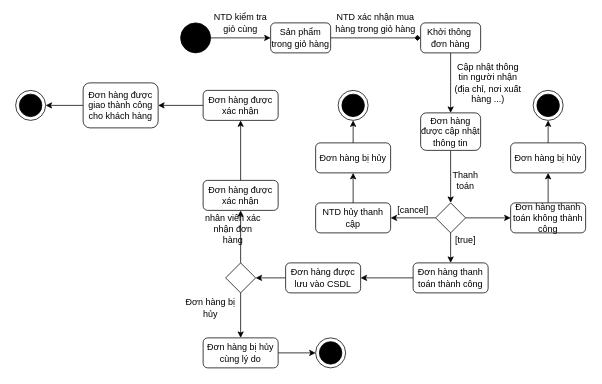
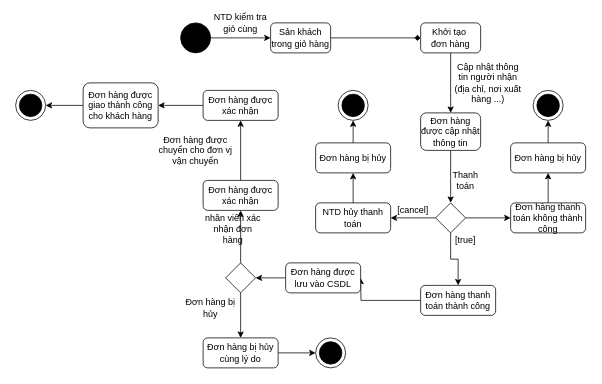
  <mxCell id="0" />
  <mxCell id="1" parent="0" />
  <mxCell id="2" style="edgeStyle=orthogonalEdgeStyle;rounded=0;orthogonalLoop=1;jettySize=auto;html=1;exitX=1;exitY=0.5;exitDx=0;exitDy=0;entryX=0;entryY=0.5;entryDx=0;entryDy=0;endArrow=diamond;" edge="1" parent="1" source="3" target="9"><mxGeometry relative="1" as="geometry" /></mxCell>
- <mxCell id="3" value="Sản phẩm trong giỏ hàng" style="shape=rect;rounded=1;html=1;whiteSpace=wrap;align=center;" vertex="1" parent="1"><mxGeometry x="360" y="30" width="80" height="40" as="geometry" /></mxCell>
+ <mxCell id="3" value="Sản khách trong giỏ hàng" style="shape=rect;rounded=1;html=1;whiteSpace=wrap;align=center;" vertex="1" parent="1"><mxGeometry x="360" y="30" width="80" height="40" as="geometry" /></mxCell>
  <mxCell id="4" style="edgeStyle=orthogonalEdgeStyle;rounded=0;orthogonalLoop=1;jettySize=auto;html=1;exitX=1;exitY=0.5;exitDx=0;exitDy=0;entryX=0;entryY=0.5;entryDx=0;entryDy=0;" edge="1" parent="1" source="5" target="3"><mxGeometry relative="1" as="geometry" /></mxCell>
  <mxCell id="5" value="" style="shape=ellipse;html=1;fillColor=#000000;fontSize=18;fontColor=#ffffff;" vertex="1" parent="1"><mxGeometry x="240" y="30" width="40" height="40" as="geometry" /></mxCell>
- <mxCell id="6" value="NTD xác nhận mua hàng trong giỏ hàng" style="text;html=1;strokeColor=none;fillColor=none;align=center;verticalAlign=middle;whiteSpace=wrap;rounded=0;" vertex="1" parent="1"><mxGeometry x="445" y="20" width="110" height="20" as="geometry" /></mxCell>
  <mxCell id="7" value="NTD kiểm tra giỏ cùng" style="text;html=1;strokeColor=none;fillColor=none;align=center;verticalAlign=middle;whiteSpace=wrap;rounded=0;" vertex="1" parent="1"><mxGeometry x="280" y="20" width="80" height="20" as="geometry" /></mxCell>
  <mxCell id="8" style="edgeStyle=orthogonalEdgeStyle;rounded=0;orthogonalLoop=1;jettySize=auto;html=1;exitX=0.5;exitY=1;exitDx=0;exitDy=0;" edge="1" parent="1" source="9"><mxGeometry relative="1" as="geometry"><mxPoint x="600" y="150" as="targetPoint" /></mxGeometry></mxCell>
- <mxCell id="9" value="Khởi thông&amp;nbsp;&lt;br&gt;đơn hàng" style="shape=rect;rounded=1;html=1;whiteSpace=wrap;align=center;" vertex="1" parent="1"><mxGeometry x="560" y="30" width="80" height="40" as="geometry" /></mxCell>
+ <mxCell id="9" value="Khởi tạo&amp;nbsp;&lt;br&gt;đơn hàng" style="shape=rect;rounded=1;html=1;whiteSpace=wrap;align=center;" vertex="1" parent="1"><mxGeometry x="560" y="30" width="80" height="40" as="geometry" /></mxCell>
  <mxCell id="10" value="Cập nhật thông tin người nhận (địa chỉ, nơi xuất hàng ...)" style="text;html=1;strokeColor=none;fillColor=none;align=center;verticalAlign=middle;whiteSpace=wrap;rounded=0;" vertex="1" parent="1"><mxGeometry x="600" y="100" width="100" height="20" as="geometry" /></mxCell>
  <mxCell id="11" style="edgeStyle=orthogonalEdgeStyle;rounded=0;orthogonalLoop=1;jettySize=auto;html=1;exitX=0.5;exitY=1;exitDx=0;exitDy=0;" edge="1" parent="1" source="12"><mxGeometry relative="1" as="geometry"><mxPoint x="600" y="270" as="targetPoint" /></mxGeometry></mxCell>
  <mxCell id="12" value="Đơn hàng được cập nhật thông tin" style="shape=rect;rounded=1;html=1;whiteSpace=wrap;align=center;" vertex="1" parent="1"><mxGeometry x="560" y="150" width="80" height="50" as="geometry" /></mxCell>
  <mxCell id="13" style="edgeStyle=orthogonalEdgeStyle;rounded=0;orthogonalLoop=1;jettySize=auto;html=1;exitX=1;exitY=0.5;exitDx=0;exitDy=0;entryX=0;entryY=0.5;entryDx=0;entryDy=0;" edge="1" parent="1" source="16" target="19"><mxGeometry relative="1" as="geometry" /></mxCell>
  <mxCell id="14" style="edgeStyle=orthogonalEdgeStyle;rounded=0;orthogonalLoop=1;jettySize=auto;html=1;exitX=0.5;exitY=1;exitDx=0;exitDy=0;entryX=0.5;entryY=0;entryDx=0;entryDy=0;" edge="1" parent="1" source="16" target="24"><mxGeometry relative="1" as="geometry" /></mxCell>
  <mxCell id="15" style="edgeStyle=orthogonalEdgeStyle;rounded=0;orthogonalLoop=1;jettySize=auto;html=1;exitX=0;exitY=0.5;exitDx=0;exitDy=0;entryX=1;entryY=0.5;entryDx=0;entryDy=0;" edge="1" parent="1" source="16" target="27"><mxGeometry relative="1" as="geometry" /></mxCell>
  <mxCell id="16" value="" style="rhombus;whiteSpace=wrap;html=1;" vertex="1" parent="1"><mxGeometry x="580" y="270" width="40" height="40" as="geometry" /></mxCell>
  <mxCell id="17" value="Thanh toán" style="text;html=1;strokeColor=none;fillColor=none;align=center;verticalAlign=middle;whiteSpace=wrap;rounded=0;" vertex="1" parent="1"><mxGeometry x="600" y="230" width="40" height="20" as="geometry" /></mxCell>
  <mxCell id="18" style="edgeStyle=orthogonalEdgeStyle;rounded=0;orthogonalLoop=1;jettySize=auto;html=1;exitX=0.5;exitY=0;exitDx=0;exitDy=0;" edge="1" parent="1" source="19"><mxGeometry relative="1" as="geometry"><mxPoint x="730" y="230" as="targetPoint" /></mxGeometry></mxCell>
  <mxCell id="19" value="Đơn hàng thanh toán không thành công" style="shape=rect;rounded=1;html=1;whiteSpace=wrap;align=center;" vertex="1" parent="1"><mxGeometry x="680" y="270" width="100" height="40" as="geometry" /></mxCell>
  <mxCell id="20" style="edgeStyle=orthogonalEdgeStyle;rounded=0;orthogonalLoop=1;jettySize=auto;html=1;exitX=0.5;exitY=0;exitDx=0;exitDy=0;entryX=0.5;entryY=1;entryDx=0;entryDy=0;entryPerimeter=0;" edge="1" parent="1" source="21" target="22"><mxGeometry relative="1" as="geometry" /></mxCell>
  <mxCell id="21" value="Đơn hàng bị hủy" style="shape=rect;rounded=1;html=1;whiteSpace=wrap;align=center;" vertex="1" parent="1"><mxGeometry x="680" y="190" width="100" height="40" as="geometry" /></mxCell>
  <mxCell id="22" value="" style="shape=mxgraph.sysml.actFinal;html=1;verticalLabelPosition=bottom;labelBackgroundColor=#ffffff;verticalAlign=top;" vertex="1" parent="1"><mxGeometry x="710" y="120" width="40" height="40" as="geometry" /></mxCell>
  <mxCell id="23" style="edgeStyle=orthogonalEdgeStyle;rounded=0;orthogonalLoop=1;jettySize=auto;html=1;exitX=0;exitY=0.5;exitDx=0;exitDy=0;" edge="1" parent="1" source="24"><mxGeometry relative="1" as="geometry"><mxPoint x="480" y="370" as="targetPoint" /></mxGeometry></mxCell>
- <mxCell id="24" value="Đơn hàng thanh toán thành công" style="shape=rect;rounded=1;html=1;whiteSpace=wrap;align=center;" vertex="1" parent="1"><mxGeometry x="550" y="350" width="100" height="40" as="geometry" /></mxCell>
+ <mxCell id="24" value="Đơn hàng thanh toán thành công" style="shape=rect;rounded=1;html=1;whiteSpace=wrap;align=center;" vertex="1" parent="1"><mxGeometry x="560" y="380" width="100" height="40" as="geometry" /></mxCell>
  <mxCell id="25" value="[true]" style="text;html=1;strokeColor=none;fillColor=none;align=center;verticalAlign=middle;whiteSpace=wrap;rounded=0;" vertex="1" parent="1"><mxGeometry x="600" y="310" width="40" height="20" as="geometry" /></mxCell>
  <mxCell id="26" style="edgeStyle=orthogonalEdgeStyle;rounded=0;orthogonalLoop=1;jettySize=auto;html=1;exitX=0.5;exitY=0;exitDx=0;exitDy=0;entryX=0.5;entryY=1;entryDx=0;entryDy=0;" edge="1" parent="1" source="27" target="30"><mxGeometry relative="1" as="geometry" /></mxCell>
- <mxCell id="27" value="NTD hủy thanh cập" style="shape=rect;rounded=1;html=1;whiteSpace=wrap;align=center;" vertex="1" parent="1"><mxGeometry x="420" y="270" width="100" height="40" as="geometry" /></mxCell>
+ <mxCell id="27" value="NTD hủy thanh toán" style="shape=rect;rounded=1;html=1;whiteSpace=wrap;align=center;" vertex="1" parent="1"><mxGeometry x="420" y="270" width="100" height="40" as="geometry" /></mxCell>
  <mxCell id="28" value="[cancel]" style="text;html=1;strokeColor=none;fillColor=none;align=center;verticalAlign=middle;whiteSpace=wrap;rounded=0;" vertex="1" parent="1"><mxGeometry x="530" y="270" width="40" height="20" as="geometry" /></mxCell>
  <mxCell id="29" style="edgeStyle=orthogonalEdgeStyle;rounded=0;orthogonalLoop=1;jettySize=auto;html=1;exitX=0.5;exitY=0;exitDx=0;exitDy=0;entryX=0.5;entryY=1;entryDx=0;entryDy=0;entryPerimeter=0;" edge="1" parent="1" source="30" target="31"><mxGeometry relative="1" as="geometry" /></mxCell>
  <mxCell id="30" value="Đơn hàng bị hủy" style="shape=rect;rounded=1;html=1;whiteSpace=wrap;align=center;" vertex="1" parent="1"><mxGeometry x="420" y="190" width="100" height="40" as="geometry" /></mxCell>
  <mxCell id="31" value="" style="shape=mxgraph.sysml.actFinal;html=1;verticalLabelPosition=bottom;labelBackgroundColor=#ffffff;verticalAlign=top;" vertex="1" parent="1"><mxGeometry x="450" y="120" width="40" height="40" as="geometry" /></mxCell>
  <mxCell id="32" style="edgeStyle=orthogonalEdgeStyle;rounded=0;orthogonalLoop=1;jettySize=auto;html=1;exitX=0;exitY=0.5;exitDx=0;exitDy=0;entryX=1;entryY=0.5;entryDx=0;entryDy=0;" edge="1" parent="1" source="33" target="39"><mxGeometry relative="1" as="geometry" /></mxCell>
  <mxCell id="33" value="Đơn hàng được lưu vào CSDL" style="shape=rect;rounded=1;html=1;whiteSpace=wrap;align=center;" vertex="1" parent="1"><mxGeometry x="380" y="350" width="100" height="40" as="geometry" /></mxCell>
  <mxCell id="34" style="edgeStyle=orthogonalEdgeStyle;rounded=0;orthogonalLoop=1;jettySize=auto;html=1;exitX=0.5;exitY=0;exitDx=0;exitDy=0;entryX=0.5;entryY=1;entryDx=0;entryDy=0;" edge="1" parent="1" source="35" target="45"><mxGeometry relative="1" as="geometry" /></mxCell>
  <mxCell id="35" value="Đơn hàng được xác nhận" style="shape=rect;rounded=1;html=1;whiteSpace=wrap;align=center;" vertex="1" parent="1"><mxGeometry x="270" y="240" width="100" height="40" as="geometry" /></mxCell>
  <mxCell id="36" value="nhân viên xác nhận đơn hàng" style="text;html=1;strokeColor=none;fillColor=none;align=center;verticalAlign=middle;whiteSpace=wrap;rounded=0;" vertex="1" parent="1"><mxGeometry x="270" y="295" width="80" height="20" as="geometry" /></mxCell>
  <mxCell id="37" style="edgeStyle=orthogonalEdgeStyle;rounded=0;orthogonalLoop=1;jettySize=auto;html=1;exitX=0.5;exitY=0;exitDx=0;exitDy=0;entryX=0.5;entryY=1;entryDx=0;entryDy=0;" edge="1" parent="1" source="39" target="35"><mxGeometry relative="1" as="geometry" /></mxCell>
  <mxCell id="38" style="edgeStyle=orthogonalEdgeStyle;rounded=0;orthogonalLoop=1;jettySize=auto;html=1;exitX=0.5;exitY=1;exitDx=0;exitDy=0;entryX=0.5;entryY=0;entryDx=0;entryDy=0;" edge="1" parent="1" source="39" target="41"><mxGeometry relative="1" as="geometry"><mxPoint x="319.941" y="430" as="targetPoint" /></mxGeometry></mxCell>
  <mxCell id="39" value="" style="rhombus;whiteSpace=wrap;html=1;" vertex="1" parent="1"><mxGeometry x="300" y="350" width="40" height="40" as="geometry" /></mxCell>
  <mxCell id="40" style="edgeStyle=orthogonalEdgeStyle;rounded=0;orthogonalLoop=1;jettySize=auto;html=1;exitX=1;exitY=0.5;exitDx=0;exitDy=0;entryX=0;entryY=0.5;entryDx=0;entryDy=0;entryPerimeter=0;" edge="1" parent="1" source="41" target="43"><mxGeometry relative="1" as="geometry" /></mxCell>
  <mxCell id="41" value="Đơn hàng bị hủy cùng lý do" style="shape=rect;rounded=1;html=1;whiteSpace=wrap;align=center;" vertex="1" parent="1"><mxGeometry x="270" y="450" width="100" height="40" as="geometry" /></mxCell>
  <mxCell id="42" value="Đơn hàng bị hủy" style="text;html=1;strokeColor=none;fillColor=none;align=center;verticalAlign=middle;whiteSpace=wrap;rounded=0;" vertex="1" parent="1"><mxGeometry x="240" y="400" width="80" height="20" as="geometry" /></mxCell>
  <mxCell id="43" value="" style="shape=mxgraph.sysml.actFinal;html=1;verticalLabelPosition=bottom;labelBackgroundColor=#ffffff;verticalAlign=top;" vertex="1" parent="1"><mxGeometry x="420" y="450" width="40" height="40" as="geometry" /></mxCell>
  <mxCell id="44" style="edgeStyle=orthogonalEdgeStyle;rounded=0;orthogonalLoop=1;jettySize=auto;html=1;exitX=0;exitY=0.5;exitDx=0;exitDy=0;entryX=1;entryY=0.5;entryDx=0;entryDy=0;entryPerimeter=0;" edge="1" parent="1" source="45"><mxGeometry relative="1" as="geometry"><mxPoint x="210" y="140" as="targetPoint" /></mxGeometry></mxCell>
  <mxCell id="45" value="Đơn hàng được xác nhận" style="shape=rect;rounded=1;html=1;whiteSpace=wrap;align=center;" vertex="1" parent="1"><mxGeometry x="270" y="120" width="100" height="40" as="geometry" /></mxCell>
+ <mxCell id="46" value="Đơn hàng được chuyển cho đơn vj vận chuyển" style="text;html=1;strokeColor=none;fillColor=none;align=center;verticalAlign=middle;whiteSpace=wrap;rounded=0;" vertex="1" parent="1"><mxGeometry x="210" y="190" width="100" height="20" as="geometry" /></mxCell>
  <mxCell id="47" style="edgeStyle=orthogonalEdgeStyle;rounded=0;orthogonalLoop=1;jettySize=auto;html=1;exitX=0;exitY=0.5;exitDx=0;exitDy=0;entryX=1;entryY=0.5;entryDx=0;entryDy=0;entryPerimeter=0;" edge="1" parent="1" source="48" target="49"><mxGeometry relative="1" as="geometry" /></mxCell>
  <mxCell id="48" value="Đơn hàng được giao thành công cho khách hàng" style="shape=rect;rounded=1;html=1;whiteSpace=wrap;align=center;" vertex="1" parent="1"><mxGeometry x="110" y="110" width="100" height="60" as="geometry" /></mxCell>
  <mxCell id="49" value="" style="shape=mxgraph.sysml.actFinal;html=1;verticalLabelPosition=bottom;labelBackgroundColor=#ffffff;verticalAlign=top;" vertex="1" parent="1"><mxGeometry x="20" y="120" width="40" height="40" as="geometry" /></mxCell>
